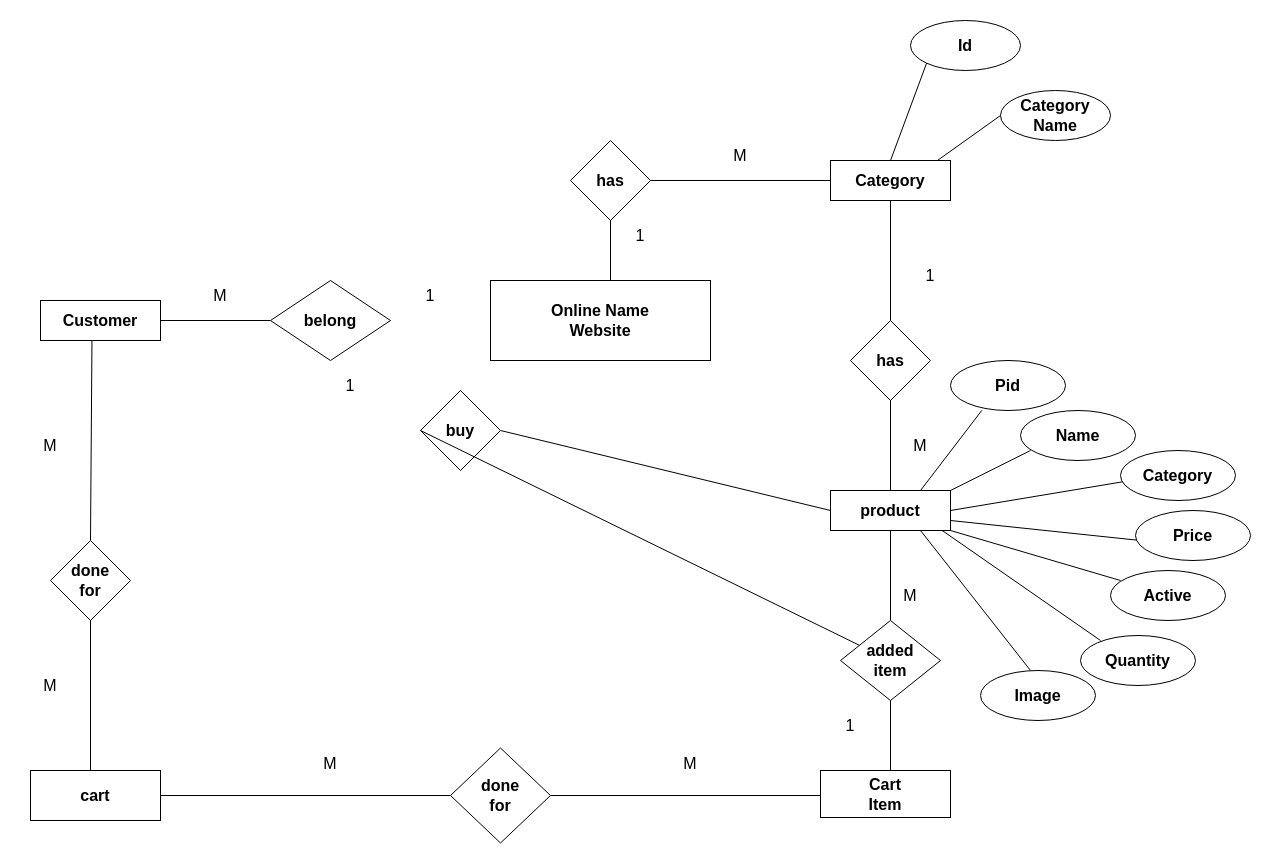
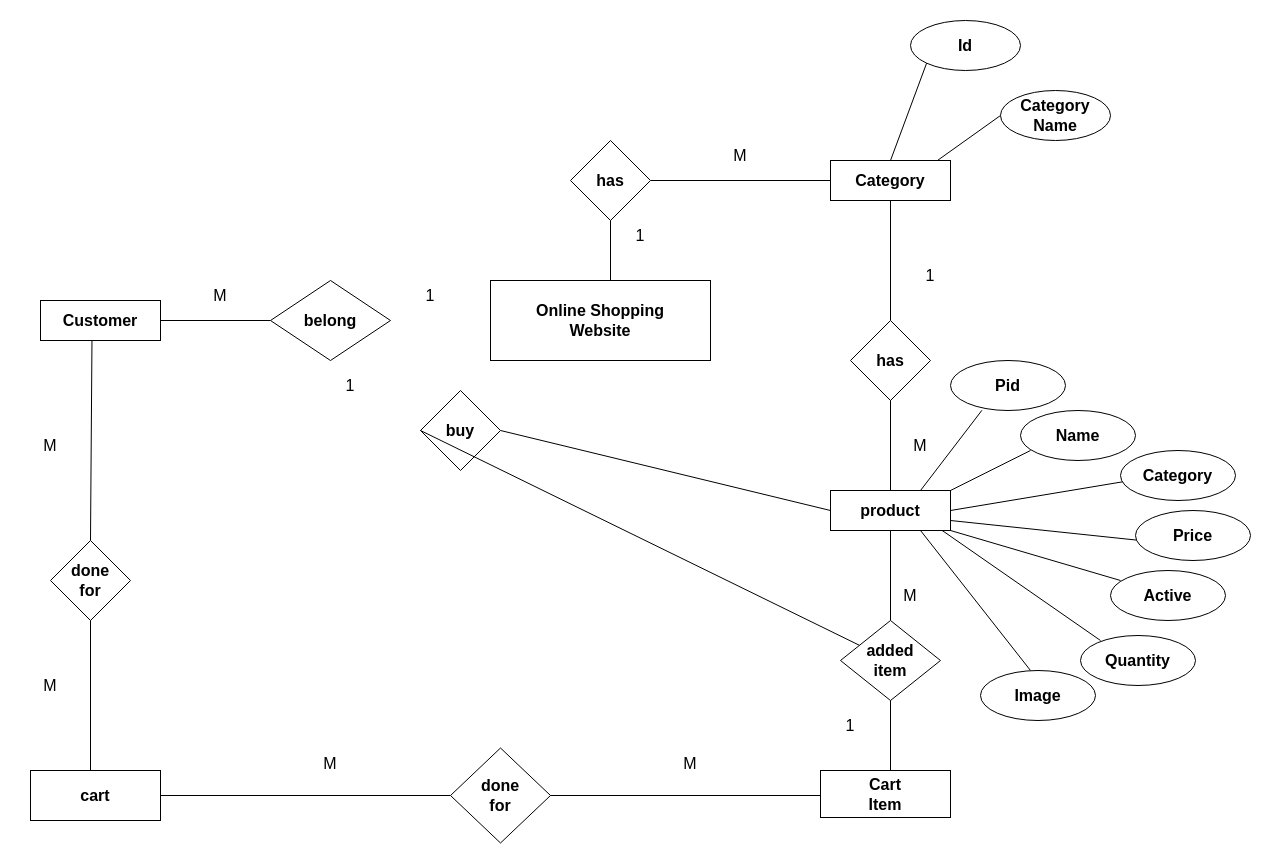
  <mxCell id="0" />
  <mxCell id="1" parent="0" />
  <mxCell id="2" value="&lt;b&gt;&lt;font style=&quot;font-size: 16px;&quot;&gt;Category&lt;/font&gt;&lt;/b&gt;" style="rounded=0;whiteSpace=wrap;html=1;" vertex="1" parent="1"><mxGeometry x="830" y="160" width="120" height="40" as="geometry" /></mxCell>
- <mxCell id="3" value="&lt;b style=&quot;&quot;&gt;Online Name&lt;br&gt;Website&lt;/b&gt;" style="rounded=0;whiteSpace=wrap;html=1;fontSize=16;" vertex="1" parent="1"><mxGeometry x="490" y="280" width="220" height="80" as="geometry" /></mxCell>
+ <mxCell id="3" value="&lt;b style=&quot;&quot;&gt;Online Shopping&lt;br&gt;Website&lt;/b&gt;" style="rounded=0;whiteSpace=wrap;html=1;fontSize=16;" vertex="1" parent="1"><mxGeometry x="490" y="280" width="220" height="80" as="geometry" /></mxCell>
  <mxCell id="4" value="&lt;b&gt;belong&lt;/b&gt;" style="rhombus;whiteSpace=wrap;html=1;fontSize=16;" vertex="1" parent="1"><mxGeometry x="270" y="280" width="120" height="80" as="geometry" /></mxCell>
  <mxCell id="5" value="" style="endArrow=none;html=1;rounded=0;fontSize=16;entryX=0;entryY=0.5;entryDx=0;entryDy=0;" edge="1" parent="1" target="4"><mxGeometry width="50" height="50" relative="1" as="geometry"><mxPoint x="160" y="320" as="sourcePoint" /><mxPoint x="270" y="290" as="targetPoint" /></mxGeometry></mxCell>
  <mxCell id="6" value="&lt;b&gt;Customer&lt;/b&gt;" style="rounded=0;whiteSpace=wrap;html=1;fontSize=16;" vertex="1" parent="1"><mxGeometry x="40" y="300" width="120" height="40" as="geometry" /></mxCell>
  <mxCell id="7" value="" style="endArrow=none;html=1;rounded=0;fontSize=16;entryX=0;entryY=0.5;entryDx=0;entryDy=0;" edge="1" parent="1" target="2"><mxGeometry width="50" height="50" relative="1" as="geometry"><mxPoint x="650" y="180" as="sourcePoint" /><mxPoint x="740" y="150" as="targetPoint" /></mxGeometry></mxCell>
  <mxCell id="8" value="&lt;b&gt;has&lt;/b&gt;" style="rhombus;whiteSpace=wrap;html=1;fontSize=16;" vertex="1" parent="1"><mxGeometry x="570" y="140" width="80" height="80" as="geometry" /></mxCell>
  <mxCell id="9" value="" style="endArrow=none;html=1;rounded=0;fontSize=16;entryX=0.5;entryY=1;entryDx=0;entryDy=0;" edge="1" parent="1" target="8"><mxGeometry width="50" height="50" relative="1" as="geometry"><mxPoint x="610" y="280" as="sourcePoint" /><mxPoint x="350" y="140" as="targetPoint" /></mxGeometry></mxCell>
  <mxCell id="10" value="" style="endArrow=none;html=1;rounded=0;fontSize=16;entryX=0.5;entryY=1;entryDx=0;entryDy=0;" edge="1" parent="1" target="2"><mxGeometry width="50" height="50" relative="1" as="geometry"><mxPoint x="890" y="320" as="sourcePoint" /><mxPoint x="890" y="240" as="targetPoint" /></mxGeometry></mxCell>
  <mxCell id="11" value="&lt;b&gt;has&lt;/b&gt;" style="rhombus;whiteSpace=wrap;html=1;fontSize=16;" vertex="1" parent="1"><mxGeometry x="850" y="320" width="80" height="80" as="geometry" /></mxCell>
  <mxCell id="12" value="&lt;b&gt;product&lt;/b&gt;" style="rounded=0;whiteSpace=wrap;html=1;fontSize=16;" vertex="1" parent="1"><mxGeometry x="830" y="490" width="120" height="40" as="geometry" /></mxCell>
  <mxCell id="13" value="" style="endArrow=none;html=1;rounded=0;fontSize=16;entryX=0.5;entryY=1;entryDx=0;entryDy=0;exitX=0.5;exitY=0;exitDx=0;exitDy=0;" edge="1" parent="1" source="12" target="11"><mxGeometry width="50" height="50" relative="1" as="geometry"><mxPoint x="640" y="540" as="sourcePoint" /><mxPoint x="690" y="490" as="targetPoint" /></mxGeometry></mxCell>
  <mxCell id="14" value="" style="endArrow=none;html=1;rounded=0;fontSize=16;entryX=0;entryY=0.5;entryDx=0;entryDy=0;exitX=1;exitY=0.5;exitDx=0;exitDy=0;" edge="1" parent="1" source="15" target="12"><mxGeometry width="50" height="50" relative="1" as="geometry"><mxPoint x="490" y="460" as="sourcePoint" /><mxPoint x="210" y="390" as="targetPoint" /></mxGeometry></mxCell>
  <mxCell id="15" value="&lt;b&gt;buy&lt;/b&gt;" style="rhombus;whiteSpace=wrap;html=1;fontSize=16;" vertex="1" parent="1"><mxGeometry x="420" y="390" width="80" height="80" as="geometry" /></mxCell>
  <mxCell id="16" value="" style="endArrow=none;html=1;rounded=0;fontSize=16;exitX=0;exitY=0.5;exitDx=0;exitDy=0;" edge="1" parent="1" source="15" target="21"><mxGeometry width="50" height="50" relative="1" as="geometry"><mxPoint x="30" y="490" as="sourcePoint" /><mxPoint x="80" y="440" as="targetPoint" /></mxGeometry></mxCell>
  <mxCell id="17" value="" style="endArrow=none;html=1;rounded=0;fontSize=16;entryX=0.429;entryY=0.996;entryDx=0;entryDy=0;entryPerimeter=0;exitX=0.5;exitY=0;exitDx=0;exitDy=0;" edge="1" parent="1" source="18" target="6"><mxGeometry width="50" height="50" relative="1" as="geometry"><mxPoint x="87" y="500" as="sourcePoint" /><mxPoint y="440" as="targetPoint" x="110" /></mxGeometry></mxCell>
  <mxCell id="18" value="&lt;b&gt;done&lt;br&gt;for&lt;/b&gt;" style="rhombus;whiteSpace=wrap;html=1;fontSize=16;" vertex="1" parent="1"><mxGeometry x="50" y="540" width="80" height="80" as="geometry" /></mxCell>
  <mxCell id="19" value="" style="endArrow=none;html=1;rounded=0;fontSize=16;entryX=0.5;entryY=1;entryDx=0;entryDy=0;" edge="1" parent="1" target="18"><mxGeometry width="50" height="50" relative="1" as="geometry"><mxPoint x="90" y="770" as="sourcePoint" /><mxPoint x="100" y="650" as="targetPoint" /></mxGeometry></mxCell>
  <mxCell id="20" value="" style="endArrow=none;html=1;rounded=0;fontSize=16;entryX=0.5;entryY=1;entryDx=0;entryDy=0;startArrow=none;" edge="1" parent="1" source="21" target="12"><mxGeometry width="50" height="50" relative="1" as="geometry"><mxPoint x="890" y="680" as="sourcePoint" /><mxPoint x="910" y="570" as="targetPoint" /></mxGeometry></mxCell>
  <mxCell id="21" value="&lt;b&gt;added&lt;br&gt;item&lt;/b&gt;" style="rhombus;whiteSpace=wrap;html=1;fontSize=16;" vertex="1" parent="1"><mxGeometry x="840" y="620" width="100" height="80" as="geometry" /></mxCell>
  <mxCell id="22" value="" style="endArrow=none;html=1;rounded=0;fontSize=16;entryX=0.5;entryY=1;entryDx=0;entryDy=0;" edge="1" parent="1" target="21"><mxGeometry width="50" height="50" relative="1" as="geometry"><mxPoint x="890" y="770" as="sourcePoint" /><mxPoint x="800" y="740" as="targetPoint" /></mxGeometry></mxCell>
  <mxCell id="23" value="" style="endArrow=none;html=1;rounded=0;fontSize=16;entryX=0;entryY=0.5;entryDx=0;entryDy=0;exitX=1;exitY=0.5;exitDx=0;exitDy=0;" edge="1" parent="1" source="24" target="25"><mxGeometry width="50" height="50" relative="1" as="geometry"><mxPoint x="170" y="800" as="sourcePoint" /><mxPoint x="450" y="800" as="targetPoint" /></mxGeometry></mxCell>
  <mxCell id="24" value="&lt;b&gt;&lt;font style=&quot;font-size: 16px;&quot;&gt;cart&lt;/font&gt;&lt;/b&gt;" style="rounded=0;whiteSpace=wrap;html=1;fontSize=16;" vertex="1" parent="1"><mxGeometry x="30" y="770" width="130" height="50" as="geometry" /></mxCell>
  <mxCell id="25" value="&lt;b&gt;done&lt;br&gt;for&lt;/b&gt;" style="rhombus;whiteSpace=wrap;html=1;fontSize=16;" vertex="1" parent="1"><mxGeometry x="450" y="747.5" width="100" height="95" as="geometry" /></mxCell>
  <mxCell id="26" value="" style="endArrow=none;html=1;rounded=0;fontSize=16;exitX=1;exitY=0.5;exitDx=0;exitDy=0;" edge="1" parent="1" source="25"><mxGeometry width="50" height="50" relative="1" as="geometry"><mxPoint x="660" y="820" as="sourcePoint" /><mxPoint x="820" y="795" as="targetPoint" /></mxGeometry></mxCell>
  <mxCell id="27" value="" style="endArrow=none;html=1;rounded=0;fontSize=16;exitX=0.893;exitY=-0.004;exitDx=0;exitDy=0;exitPerimeter=0;entryX=0;entryY=0.5;entryDx=0;entryDy=0;" edge="1" parent="1" source="2" target="28"><mxGeometry width="50" height="50" relative="1" as="geometry"><mxPoint x="900" y="150" as="sourcePoint" /><mxPoint x="980" y="80" as="targetPoint" /></mxGeometry></mxCell>
  <mxCell id="28" value="&lt;b&gt;Category&lt;br&gt;Name&lt;/b&gt;" style="ellipse;whiteSpace=wrap;html=1;fontSize=16;" vertex="1" parent="1"><mxGeometry x="1000" y="90" width="110" height="50" as="geometry" /></mxCell>
  <mxCell id="29" value="&lt;b&gt;Id&lt;/b&gt;" style="ellipse;whiteSpace=wrap;html=1;fontSize=16;" vertex="1" parent="1"><mxGeometry x="910" y="20" width="110" height="50" as="geometry" /></mxCell>
  <mxCell id="30" value="" style="endArrow=none;html=1;rounded=0;fontSize=16;entryX=0;entryY=1;entryDx=0;entryDy=0;exitX=0.5;exitY=0;exitDx=0;exitDy=0;" edge="1" parent="1" source="2" target="29"><mxGeometry width="50" height="50" relative="1" as="geometry"><mxPoint x="900" y="150" as="sourcePoint" /><mxPoint x="610" y="-30" as="targetPoint" /></mxGeometry></mxCell>
  <mxCell id="31" value="" style="endArrow=none;html=1;rounded=0;fontSize=16;exitX=0.75;exitY=0;exitDx=0;exitDy=0;entryX=0.273;entryY=0.997;entryDx=0;entryDy=0;entryPerimeter=0;" edge="1" parent="1" source="12" target="32"><mxGeometry width="50" height="50" relative="1" as="geometry"><mxPoint x="980" y="480" as="sourcePoint" /><mxPoint x="1000" y="420" as="targetPoint" /></mxGeometry></mxCell>
  <mxCell id="32" value="&lt;b&gt;Pid&lt;/b&gt;" style="ellipse;whiteSpace=wrap;html=1;fontSize=16;" vertex="1" parent="1"><mxGeometry x="950" y="360" width="115" height="50" as="geometry" /></mxCell>
  <mxCell id="33" value="" style="endArrow=none;html=1;rounded=0;fontSize=16;exitX=1;exitY=0;exitDx=0;exitDy=0;" edge="1" parent="1" source="12"><mxGeometry width="50" height="50" relative="1" as="geometry"><mxPoint x="1130" y="520" as="sourcePoint" /><mxPoint x="1030" y="450" as="targetPoint" /></mxGeometry></mxCell>
  <mxCell id="34" value="&lt;b&gt;Name&lt;/b&gt;" style="ellipse;whiteSpace=wrap;html=1;fontSize=16;" vertex="1" parent="1"><mxGeometry x="1020" y="410" width="115" height="50" as="geometry" /></mxCell>
  <mxCell id="35" value="" style="endArrow=none;html=1;rounded=0;fontSize=16;exitX=1;exitY=0.5;exitDx=0;exitDy=0;" edge="1" parent="1" source="12"><mxGeometry width="50" height="50" relative="1" as="geometry"><mxPoint x="820" y="680" as="sourcePoint" /><mxPoint x="1130" y="480" as="targetPoint" /></mxGeometry></mxCell>
  <mxCell id="36" value="&lt;b&gt;Category&lt;/b&gt;" style="ellipse;whiteSpace=wrap;html=1;fontSize=16;" vertex="1" parent="1"><mxGeometry x="1120" y="450" width="115" height="50" as="geometry" /></mxCell>
  <mxCell id="37" value="" style="endArrow=none;html=1;rounded=0;fontSize=16;exitX=1;exitY=0.75;exitDx=0;exitDy=0;" edge="1" parent="1" source="12"><mxGeometry width="50" height="50" relative="1" as="geometry"><mxPoint x="820" y="540" as="sourcePoint" /><mxPoint x="1140" y="540" as="targetPoint" /></mxGeometry></mxCell>
  <mxCell id="38" value="&lt;b&gt;Price&lt;/b&gt;" style="ellipse;whiteSpace=wrap;html=1;fontSize=16;" vertex="1" parent="1"><mxGeometry x="1135" y="510" width="115" height="50" as="geometry" /></mxCell>
  <mxCell id="39" value="" style="endArrow=none;html=1;rounded=0;fontSize=16;exitX=1;exitY=1;exitDx=0;exitDy=0;" edge="1" parent="1" source="12"><mxGeometry width="50" height="50" relative="1" as="geometry"><mxPoint x="1070" y="620" as="sourcePoint" /><mxPoint x="1120" y="580" as="targetPoint" /></mxGeometry></mxCell>
  <mxCell id="40" value="&lt;b&gt;Active&lt;/b&gt;" style="ellipse;whiteSpace=wrap;html=1;fontSize=16;" vertex="1" parent="1"><mxGeometry x="1110" y="570" width="115" height="50" as="geometry" /></mxCell>
  <mxCell id="41" value="" style="endArrow=none;html=1;rounded=0;fontSize=16;exitX=0.929;exitY=0.996;exitDx=0;exitDy=0;exitPerimeter=0;" edge="1" parent="1" source="12"><mxGeometry width="50" height="50" relative="1" as="geometry"><mxPoint x="820" y="680" as="sourcePoint" /><mxPoint x="1100" y="640" as="targetPoint" /></mxGeometry></mxCell>
  <mxCell id="42" value="&lt;b&gt;Quantity&lt;/b&gt;" style="ellipse;whiteSpace=wrap;html=1;fontSize=16;" vertex="1" parent="1"><mxGeometry x="1080" y="635" width="115" height="50" as="geometry" /></mxCell>
  <mxCell id="43" value="" style="endArrow=none;html=1;rounded=0;fontSize=16;entryX=0.75;entryY=1;entryDx=0;entryDy=0;" edge="1" parent="1" target="12"><mxGeometry width="50" height="50" relative="1" as="geometry"><mxPoint x="1030" y="670" as="sourcePoint" /><mxPoint x="1000" y="610" as="targetPoint" /></mxGeometry></mxCell>
  <mxCell id="44" value="&lt;b&gt;Image&lt;/b&gt;" style="ellipse;whiteSpace=wrap;html=1;fontSize=16;" vertex="1" parent="1"><mxGeometry x="980" y="670" width="115" height="50" as="geometry" /></mxCell>
  <mxCell id="45" value="&lt;b&gt;Cart&lt;br&gt;Item&lt;/b&gt;" style="rounded=0;whiteSpace=wrap;html=1;fontSize=16;" vertex="1" parent="1"><mxGeometry x="820" y="770" width="130" height="47" as="geometry" /></mxCell>
  <mxCell id="46" value="M" style="text;html=1;strokeColor=none;fillColor=none;align=center;verticalAlign=middle;whiteSpace=wrap;rounded=0;fontSize=16;" vertex="1" parent="1"><mxGeometry x="710" y="140" width="60" height="30" as="geometry" /></mxCell>
  <mxCell id="47" value="M" style="text;html=1;strokeColor=none;fillColor=none;align=center;verticalAlign=middle;whiteSpace=wrap;rounded=0;fontSize=16;" vertex="1" parent="1"><mxGeometry x="890" y="430" width="60" height="30" as="geometry" /></mxCell>
  <mxCell id="48" value="M" style="text;html=1;strokeColor=none;fillColor=none;align=center;verticalAlign=middle;whiteSpace=wrap;rounded=0;fontSize=16;" vertex="1" parent="1"><mxGeometry x="880" y="580" width="60" height="30" as="geometry" /></mxCell>
  <mxCell id="49" value="M" style="text;html=1;strokeColor=none;fillColor=none;align=center;verticalAlign=middle;whiteSpace=wrap;rounded=0;fontSize=16;" vertex="1" parent="1"><mxGeometry x="660" y="747.5" width="60" height="30" as="geometry" /></mxCell>
  <mxCell id="50" value="M" style="text;html=1;strokeColor=none;fillColor=none;align=center;verticalAlign=middle;whiteSpace=wrap;rounded=0;fontSize=16;" vertex="1" parent="1"><mxGeometry x="300" y="747.5" width="60" height="30" as="geometry" /></mxCell>
  <mxCell id="51" value="M" style="text;html=1;strokeColor=none;fillColor=none;align=center;verticalAlign=middle;whiteSpace=wrap;rounded=0;fontSize=16;" vertex="1" parent="1"><mxGeometry x="20" y="430" width="60" height="30" as="geometry" /></mxCell>
  <mxCell id="52" value="M" style="text;html=1;strokeColor=none;fillColor=none;align=center;verticalAlign=middle;whiteSpace=wrap;rounded=0;fontSize=16;" vertex="1" parent="1"><mxGeometry x="20" y="670" width="60" height="30" as="geometry" /></mxCell>
  <mxCell id="53" value="M" style="text;html=1;strokeColor=none;fillColor=none;align=center;verticalAlign=middle;whiteSpace=wrap;rounded=0;fontSize=16;" vertex="1" parent="1"><mxGeometry x="190" y="280" width="60" height="30" as="geometry" /></mxCell>
  <mxCell id="54" value="1" style="text;html=1;strokeColor=none;fillColor=none;align=center;verticalAlign=middle;whiteSpace=wrap;rounded=0;fontSize=16;" vertex="1" parent="1"><mxGeometry x="400" y="280" width="60" height="30" as="geometry" /></mxCell>
  <mxCell id="55" value="1" style="text;html=1;strokeColor=none;fillColor=none;align=center;verticalAlign=middle;whiteSpace=wrap;rounded=0;fontSize=16;" vertex="1" parent="1"><mxGeometry x="320" y="370" width="60" height="30" as="geometry" /></mxCell>
  <mxCell id="56" value="1" style="text;html=1;strokeColor=none;fillColor=none;align=center;verticalAlign=middle;whiteSpace=wrap;rounded=0;fontSize=16;" vertex="1" parent="1"><mxGeometry x="610" y="220" width="60" height="30" as="geometry" /></mxCell>
  <mxCell id="57" value="1" style="text;html=1;strokeColor=none;fillColor=none;align=center;verticalAlign=middle;whiteSpace=wrap;rounded=0;fontSize=16;" vertex="1" parent="1"><mxGeometry x="820" y="710" width="60" height="30" as="geometry" /></mxCell>
  <mxCell id="58" value="1" style="text;html=1;strokeColor=none;fillColor=none;align=center;verticalAlign=middle;whiteSpace=wrap;rounded=0;fontSize=16;" vertex="1" parent="1"><mxGeometry x="900" y="260" width="60" height="30" as="geometry" /></mxCell>
